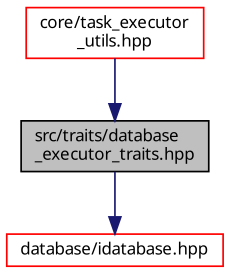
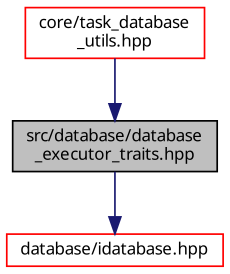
  digraph {
    fontname="Noto Sans"
    node [color=red fillcolor=white fontname="Noto Sans" fontsize=10 shape=record style=filled]
    edge [color=midnightblue fontname="Noto Sans" fontsize=10 labelfontname=Helvetica labelfontsize=10 style=solid]
-   n1 [color=black fillcolor=grey75 fontcolor=black height=0.2 label="src/traits/database\l_executor_traits.hpp" width=0.4]
+   n1 [color=black fillcolor=grey75 fontcolor=black height=0.2 label="src/database/database\l_executor_traits.hpp" width=0.4]
    n2 [height=0.2 label="database/idatabase.hpp" width=0.4]
-   n3 [height=0.2 label="core/task_executor\l_utils.hpp" width=0.4]
+   n3 [height=0.2 label="core/task_database\l_utils.hpp" width=0.4]
    n1 -> n2
    n3 -> n1
  }
